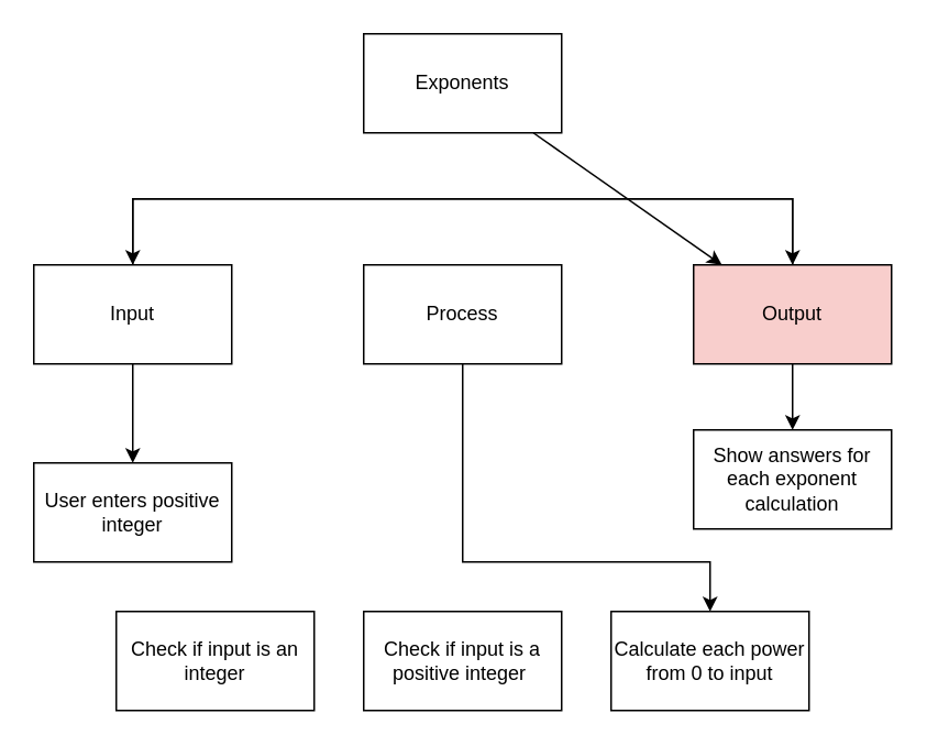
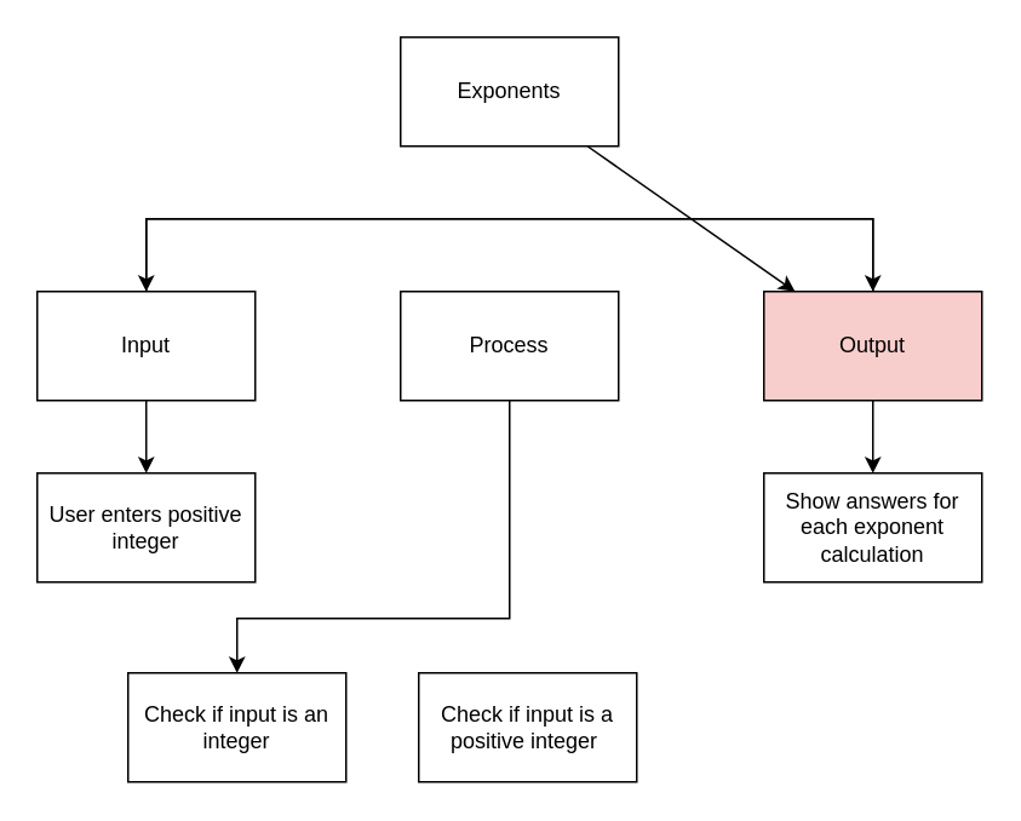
  <mxCell id="0" />
  <mxCell id="1" parent="0" />
  <mxCell id="2" style="edgeStyle=none;html=1;rounded=0;" edge="1" parent="1" source="3" target="12"><mxGeometry relative="1" as="geometry" /></mxCell>
  <mxCell id="3" value="Exponents" style="rounded=0;whiteSpace=wrap;html=1;" vertex="1" parent="1"><mxGeometry x="220" y="20" width="120" height="60" as="geometry" /></mxCell>
- <mxCell id="5" style="edgeStyle=none;rounded=0;html=1;entryX=0.5;entryY=0;entryDx=0;entryDy=0;" edge="1" parent="1" source="6" target="16"><mxGeometry relative="1" as="geometry"><Array as="points"><mxPoint x="280" y="340" /><mxPoint x="430" y="340" /></Array></mxGeometry></mxCell>
+ <mxCell id="4" style="edgeStyle=none;rounded=0;html=1;entryX=0.5;entryY=0;entryDx=0;entryDy=0;" edge="1" parent="1" source="6" target="14"><mxGeometry relative="1" as="geometry"><Array as="points"><mxPoint x="280" y="340" /><mxPoint x="130" y="340" /></Array></mxGeometry></mxCell>
  <mxCell id="6" value="Process" style="rounded=0;whiteSpace=wrap;html=1;" vertex="1" parent="1"><mxGeometry x="220" y="160" width="120" height="60" as="geometry" /></mxCell>
  <mxCell id="7" style="edgeStyle=none;rounded=0;html=1;exitX=0.5;exitY=0;exitDx=0;exitDy=0;entryX=0.5;entryY=0;entryDx=0;entryDy=0;" edge="1" parent="1" source="9" target="12"><mxGeometry relative="1" as="geometry"><Array as="points"><mxPoint x="80" y="120" /><mxPoint x="480" y="120" /></Array></mxGeometry></mxCell>
  <mxCell id="8" style="edgeStyle=none;rounded=0;html=1;exitX=0.5;exitY=1;exitDx=0;exitDy=0;entryX=0.5;entryY=0;entryDx=0;entryDy=0;" edge="1" parent="1" source="9" target="13"><mxGeometry relative="1" as="geometry" /></mxCell>
  <mxCell id="9" value="Input" style="rounded=0;whiteSpace=wrap;html=1;" vertex="1" parent="1"><mxGeometry x="20" y="160" width="120" height="60" as="geometry" /></mxCell>
  <mxCell id="10" style="edgeStyle=none;rounded=0;html=1;exitX=0.5;exitY=0;exitDx=0;exitDy=0;entryX=0.5;entryY=0;entryDx=0;entryDy=0;" edge="1" parent="1" source="12" target="9"><mxGeometry relative="1" as="geometry"><Array as="points"><mxPoint x="480" y="120" /><mxPoint x="80" y="120" /></Array></mxGeometry></mxCell>
  <mxCell id="11" style="edgeStyle=none;rounded=0;html=1;entryX=0.5;entryY=0;entryDx=0;entryDy=0;" edge="1" parent="1" source="12" target="17"><mxGeometry relative="1" as="geometry" /></mxCell>
  <mxCell id="12" value="Output" style="rounded=0;whiteSpace=wrap;html=1;fillColor=#f8cecc;" vertex="1" parent="1"><mxGeometry x="420" y="160" width="120" height="60" as="geometry" /></mxCell>
- <mxCell id="13" value="User enters positive integer" style="rounded=0;whiteSpace=wrap;html=1;" vertex="1" parent="1"><mxGeometry x="20" y="280" width="120" height="60" as="geometry" /></mxCell>
+ <mxCell id="13" value="User enters positive integer" style="rounded=0;whiteSpace=wrap;html=1;" vertex="1" parent="1"><mxGeometry x="20" y="260" width="120" height="60" as="geometry" /></mxCell>
  <mxCell id="14" value="Check if input is an integer" style="rounded=0;whiteSpace=wrap;html=1;" vertex="1" parent="1"><mxGeometry x="70" y="370" width="120" height="60" as="geometry" /></mxCell>
- <mxCell id="15" value="Check if input is a positive integer&amp;nbsp;" style="rounded=0;whiteSpace=wrap;html=1;" vertex="1" parent="1"><mxGeometry x="220" y="370" width="120" height="60" as="geometry" /></mxCell>
- <mxCell id="16" value="Calculate each power from 0 to input" style="rounded=0;whiteSpace=wrap;html=1;" vertex="1" parent="1"><mxGeometry x="370" y="370" width="120" height="60" as="geometry" /></mxCell>
+ <mxCell id="15" value="Check if input is a positive integer&amp;nbsp;" style="rounded=0;whiteSpace=wrap;html=1;" vertex="1" parent="1"><mxGeometry x="230" y="370" width="120" height="60" as="geometry" /></mxCell>
  <mxCell id="17" value="Show answers for each exponent calculation" style="rounded=0;whiteSpace=wrap;html=1;" vertex="1" parent="1"><mxGeometry x="420" y="260" width="120" height="60" as="geometry" /></mxCell>
